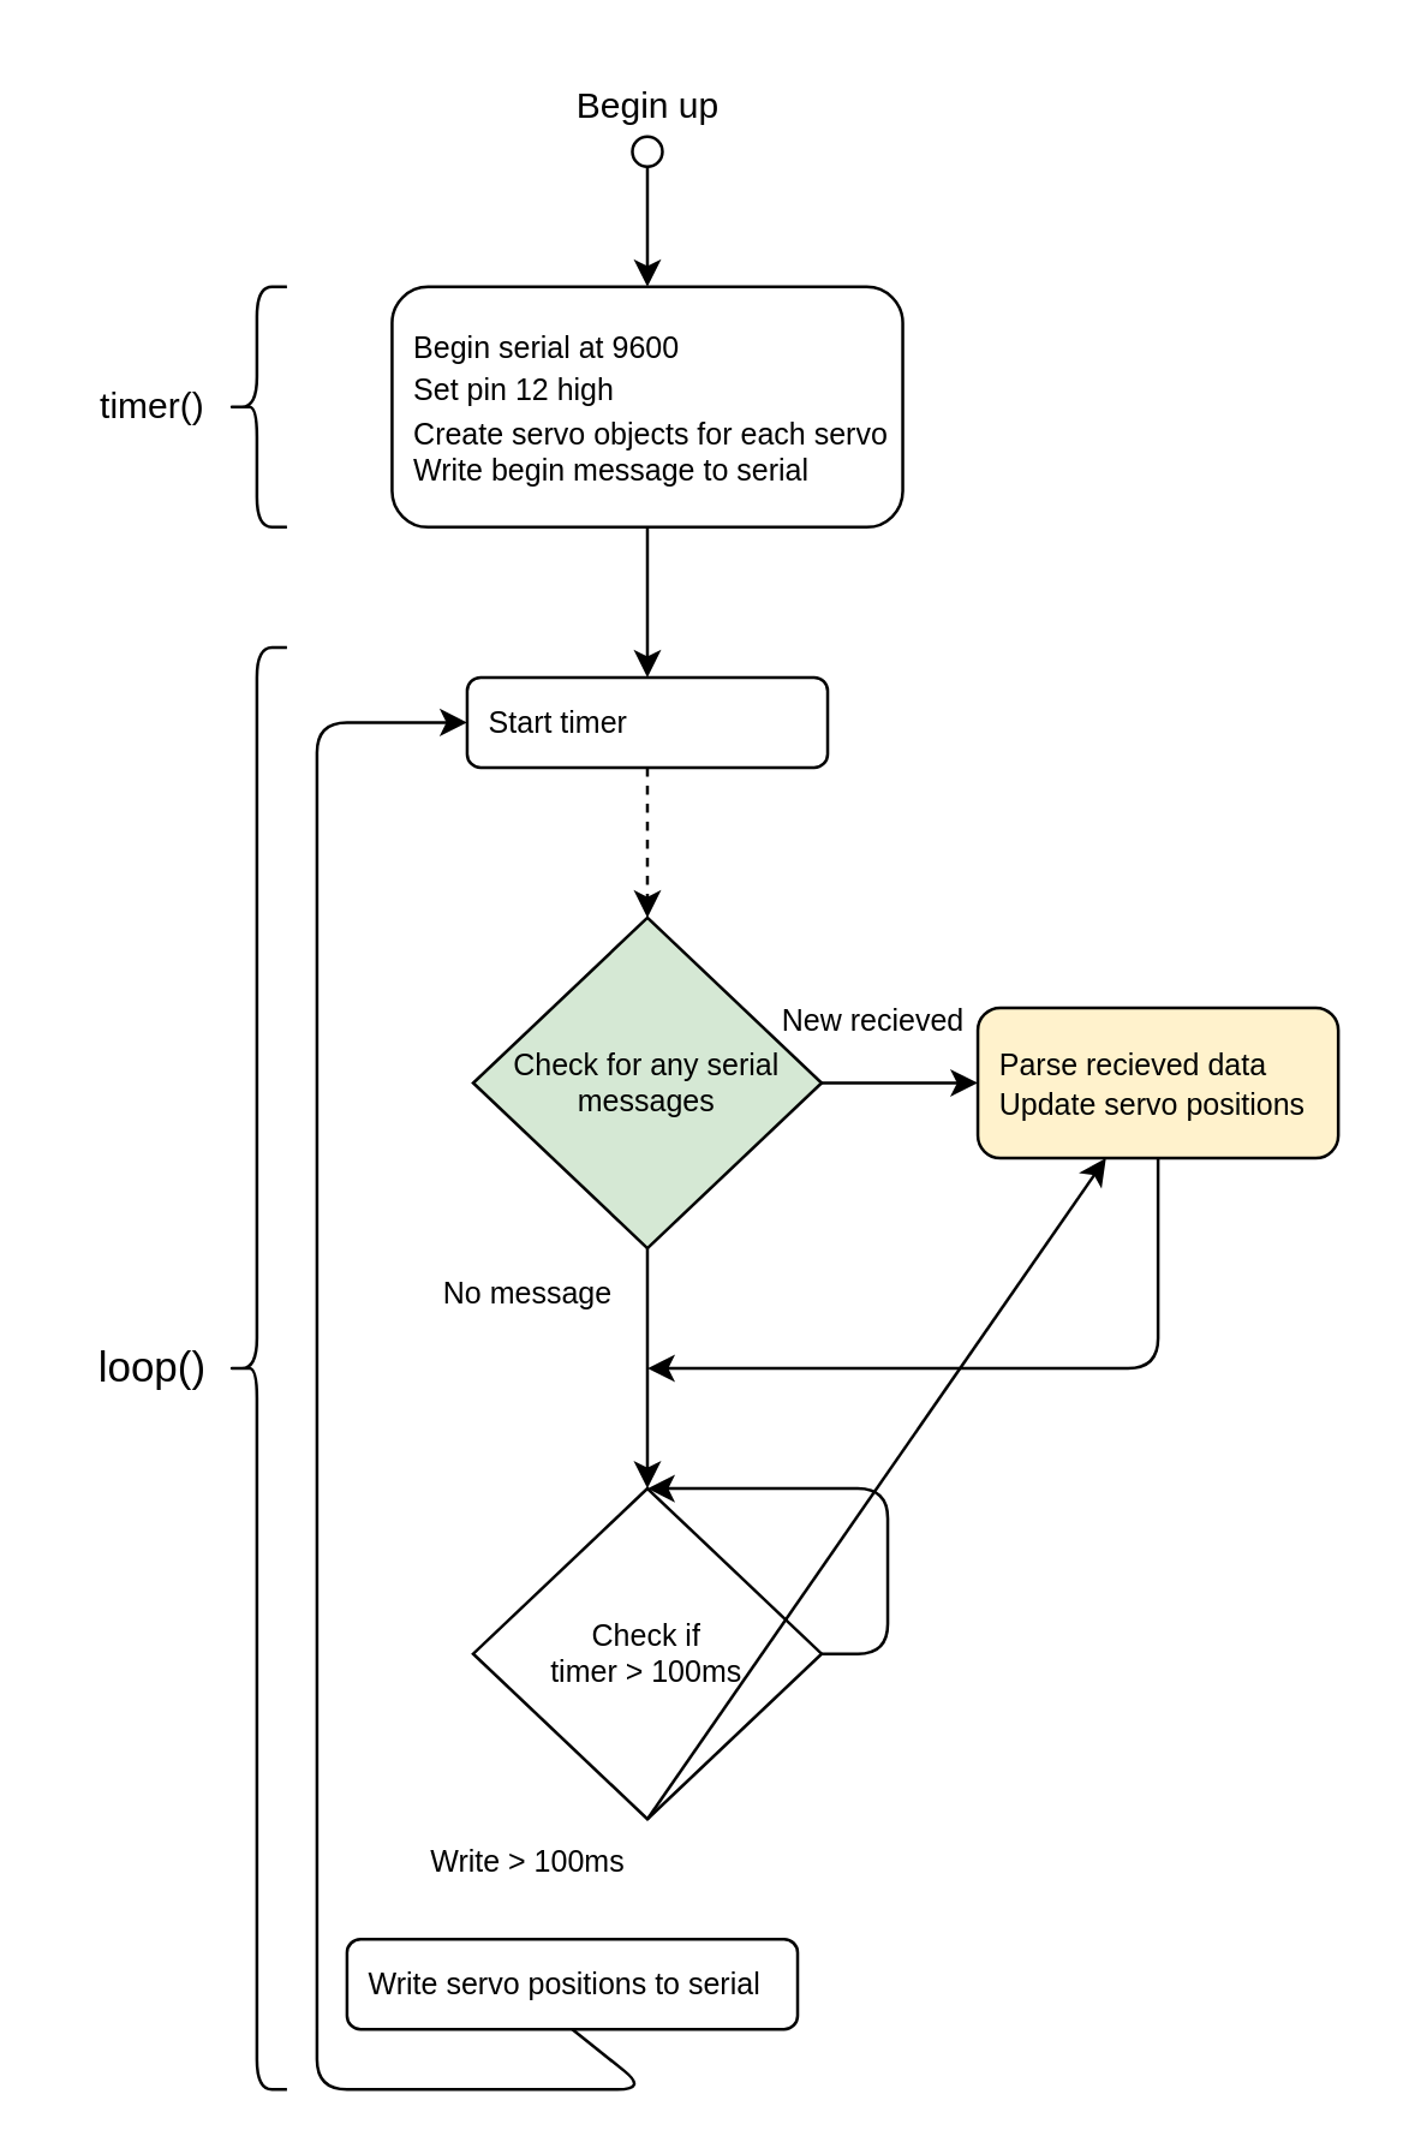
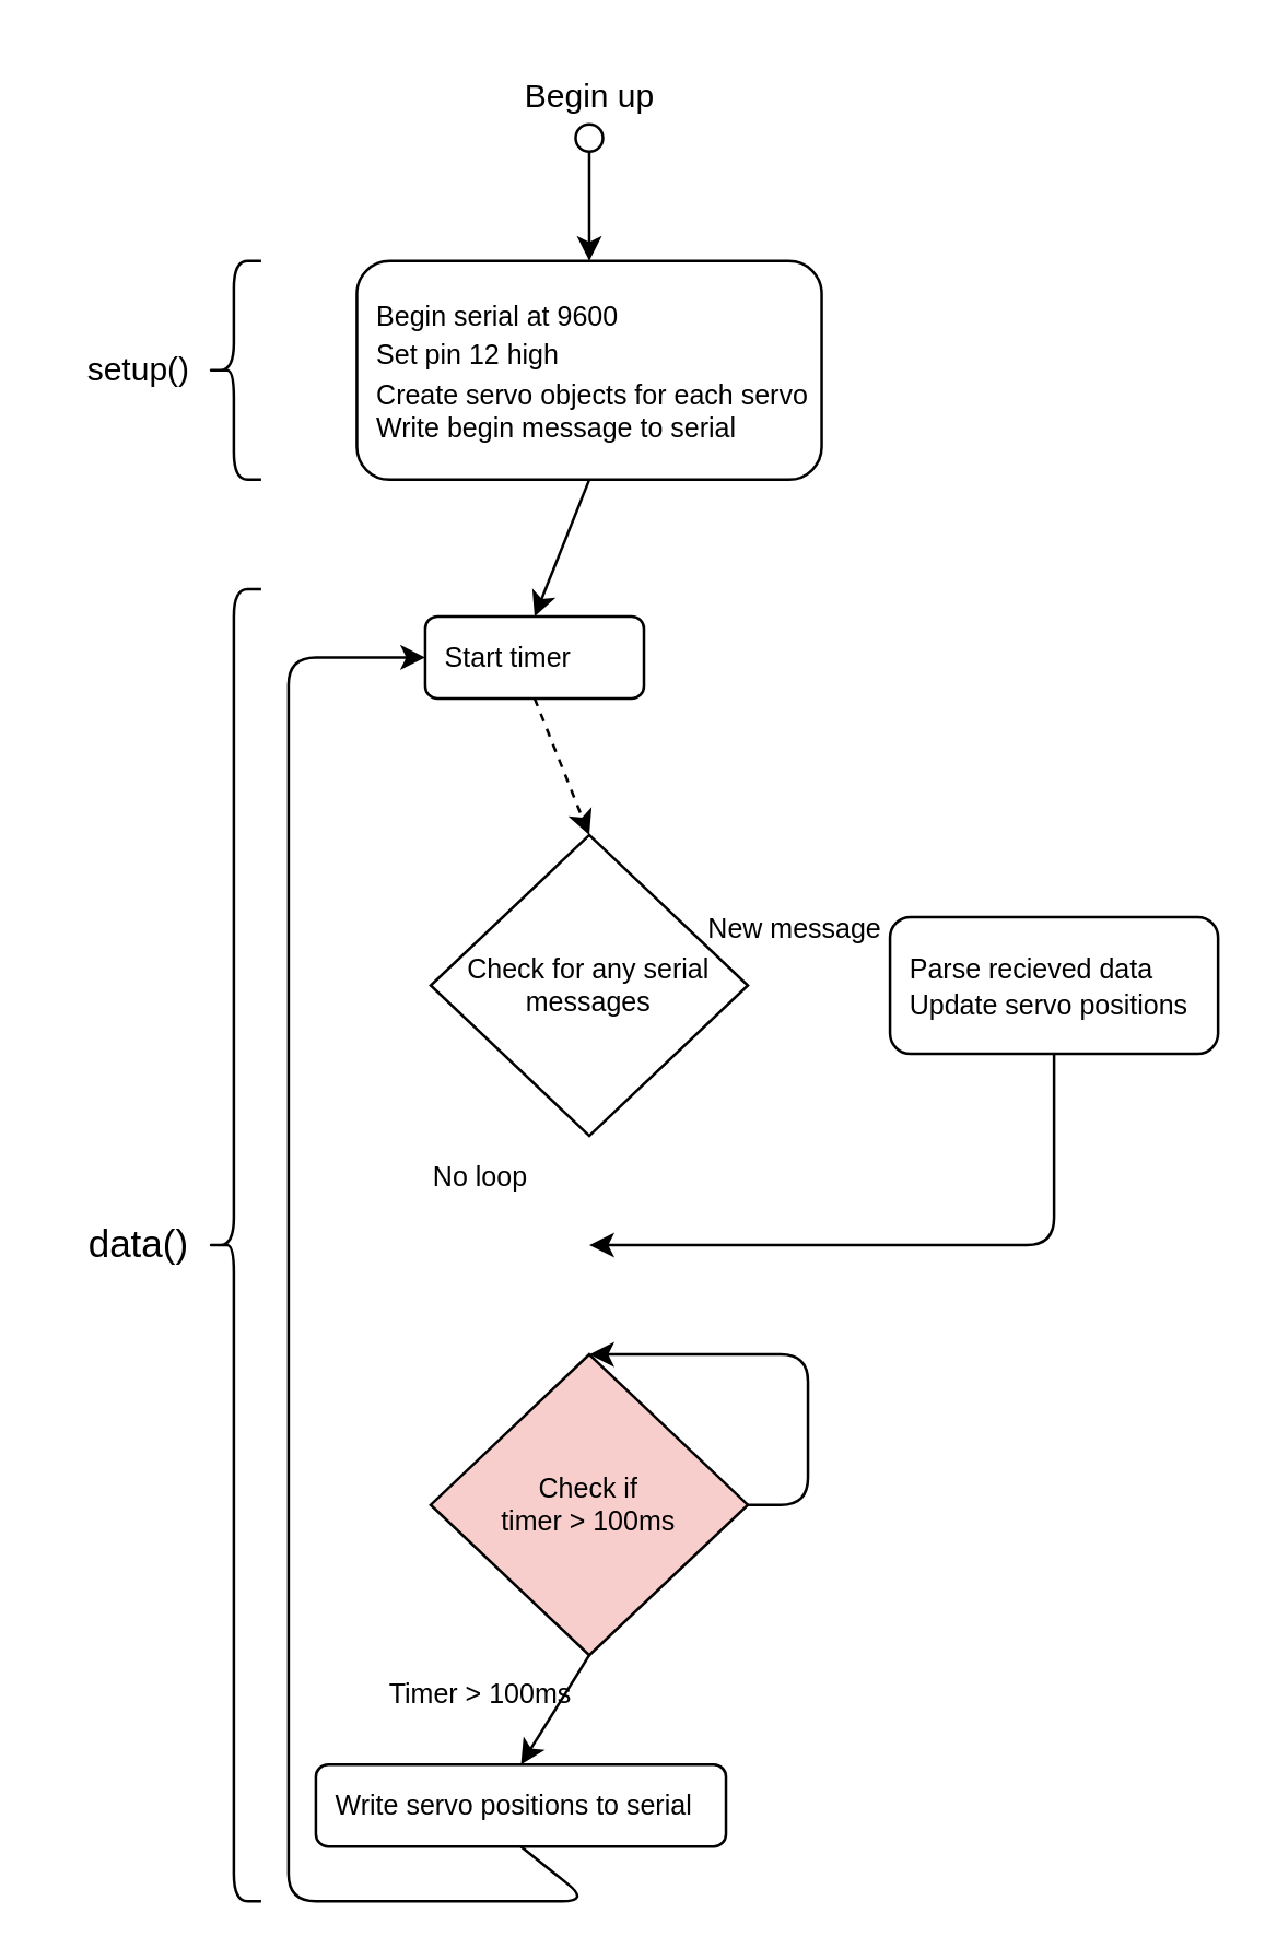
  <mxCell id="0" />
  <mxCell id="1" parent="0" />
  <mxCell id="2" value="&lt;span style=&quot;background-color: initial; font-size: 10px;&quot;&gt;&amp;nbsp; Begin serial at 9600&lt;/span&gt;&lt;br&gt;&lt;span style=&quot;background-color: initial; font-size: 10px;&quot;&gt;&amp;nbsp; Set pin 12 high&lt;/span&gt;&lt;br&gt;&lt;span style=&quot;background-color: initial; font-size: 10px;&quot;&gt;&amp;nbsp; Create servo objects for each servo&lt;/span&gt;&lt;br&gt;&lt;div style=&quot;font-size: 10px; line-height: 120%;&quot;&gt;&lt;span style=&quot;background-color: initial;&quot;&gt;&lt;div style=&quot;&quot;&gt;&lt;span style=&quot;background-color: initial;&quot;&gt;&amp;nbsp; Write begin message to serial&lt;/span&gt;&lt;/div&gt;&lt;/span&gt;&lt;/div&gt;" style="rounded=1;whiteSpace=wrap;html=1;align=left;" vertex="1" parent="1"><mxGeometry x="130" y="95" width="170" height="80" as="geometry" /></mxCell>
  <mxCell id="3" value="" style="endArrow=classic;html=1;entryX=0.5;entryY=0;entryDx=0;entryDy=0;startArrow=none;" edge="1" parent="1" source="5" target="2"><mxGeometry width="50" height="50" relative="1" as="geometry"><mxPoint x="195" y="55" as="sourcePoint" /><mxPoint x="175" y="15" as="targetPoint" /></mxGeometry></mxCell>
  <mxCell id="4" value="" style="endArrow=none;html=1;entryX=0.5;entryY=0;entryDx=0;entryDy=0;" edge="1" parent="1" target="5"><mxGeometry width="50" height="50" relative="1" as="geometry"><mxPoint x="215" y="55" as="sourcePoint" /><mxPoint x="215" y="95" as="targetPoint" /></mxGeometry></mxCell>
  <mxCell id="5" value="" style="ellipse;whiteSpace=wrap;html=1;aspect=fixed;" vertex="1" parent="1"><mxGeometry x="210" y="45" width="10" height="10" as="geometry" /></mxCell>
  <mxCell id="6" value="Begin up" style="text;html=1;align=center;verticalAlign=middle;resizable=0;points=[];autosize=1;strokeColor=none;fillColor=none;" vertex="1" parent="1"><mxGeometry x="180" y="20" width="70" height="30" as="geometry" /></mxCell>
- <mxCell id="7" value="timer()" style="text;html=1;align=center;verticalAlign=middle;resizable=0;points=[];autosize=1;strokeColor=none;fillColor=none;" vertex="1" parent="1"><mxGeometry x="20" y="120" width="60" height="30" as="geometry" /></mxCell>
- <mxCell id="8" value="&lt;div style=&quot;&quot;&gt;&lt;span style=&quot;font-size: 10px; background-color: initial;&quot;&gt;&amp;nbsp; Start timer&lt;/span&gt;&lt;/div&gt;" style="rounded=1;whiteSpace=wrap;html=1;align=left;" vertex="1" parent="1"><mxGeometry x="155" y="225" width="120" height="30" as="geometry" /></mxCell>
- <mxCell id="9" value="&lt;font style=&quot;font-size: 14px;&quot;&gt;loop()&lt;/font&gt;" style="text;html=1;align=center;verticalAlign=middle;resizable=0;points=[];autosize=1;strokeColor=none;fillColor=none;fontSize=10;" vertex="1" parent="1"><mxGeometry x="20" y="440" width="60" height="30" as="geometry" /></mxCell>
- <mxCell id="10" value="&lt;div style=&quot;&quot;&gt;&lt;span style=&quot;font-size: 10px; background-color: initial;&quot;&gt;&amp;nbsp; Parse recieved data&lt;/span&gt;&lt;/div&gt;&lt;font style=&quot;font-size: 10px;&quot;&gt;&lt;div style=&quot;&quot;&gt;&lt;span style=&quot;background-color: initial;&quot;&gt;&amp;nbsp; Update servo positions&lt;/span&gt;&lt;/div&gt;&lt;/font&gt;" style="rounded=1;whiteSpace=wrap;html=1;align=left;fillColor=#fff2cc;" vertex="1" parent="1"><mxGeometry x="325" y="335" width="120" height="50" as="geometry" /></mxCell>
- <mxCell id="11" value="Check for any serial messages" style="rhombus;whiteSpace=wrap;html=1;fontSize=10;fillColor=#d5e8d4;" vertex="1" parent="1"><mxGeometry x="157" y="305" width="116" height="110" as="geometry" /></mxCell>
+ <mxCell id="7" value="setup()" style="text;html=1;align=center;verticalAlign=middle;resizable=0;points=[];autosize=1;strokeColor=none;fillColor=none;" vertex="1" parent="1"><mxGeometry x="20" y="120" width="60" height="30" as="geometry" /></mxCell>
+ <mxCell id="8" value="&lt;div style=&quot;&quot;&gt;&lt;span style=&quot;font-size: 10px; background-color: initial;&quot;&gt;&amp;nbsp; Start timer&lt;/span&gt;&lt;/div&gt;" style="rounded=1;whiteSpace=wrap;html=1;align=left;" vertex="1" parent="1"><mxGeometry x="155" y="225" width="80" height="30" as="geometry" /></mxCell>
+ <mxCell id="9" value="&lt;font style=&quot;font-size: 14px;&quot;&gt;data()&lt;/font&gt;" style="text;html=1;align=center;verticalAlign=middle;resizable=0;points=[];autosize=1;strokeColor=none;fillColor=none;fontSize=10;" vertex="1" parent="1"><mxGeometry x="20" y="440" width="60" height="30" as="geometry" /></mxCell>
+ <mxCell id="10" value="&lt;div style=&quot;&quot;&gt;&lt;span style=&quot;font-size: 10px; background-color: initial;&quot;&gt;&amp;nbsp; Parse recieved data&lt;/span&gt;&lt;/div&gt;&lt;font style=&quot;font-size: 10px;&quot;&gt;&lt;div style=&quot;&quot;&gt;&lt;span style=&quot;background-color: initial;&quot;&gt;&amp;nbsp; Update servo positions&lt;/span&gt;&lt;/div&gt;&lt;/font&gt;" style="rounded=1;whiteSpace=wrap;html=1;align=left;" vertex="1" parent="1"><mxGeometry x="325" y="335" width="120" height="50" as="geometry" /></mxCell>
+ <mxCell id="11" value="Check for any serial messages" style="rhombus;whiteSpace=wrap;html=1;fontSize=10;" vertex="1" parent="1"><mxGeometry x="157" y="305" width="116" height="110" as="geometry" /></mxCell>
  <mxCell id="12" value="" style="endArrow=classic;html=1;fontSize=10;exitX=0.5;exitY=1;exitDx=0;exitDy=0;entryX=0.5;entryY=0;entryDx=0;entryDy=0;dashed=1;" edge="1" parent="1" source="8" target="11"><mxGeometry width="50" height="50" relative="1" as="geometry"><mxPoint x="325" y="395" as="sourcePoint" /><mxPoint x="375" y="345" as="targetPoint" /></mxGeometry></mxCell>
- <mxCell id="13" value="" style="endArrow=classic;html=1;fontSize=10;exitX=1;exitY=0.5;exitDx=0;exitDy=0;entryX=0;entryY=0.5;entryDx=0;entryDy=0;" edge="1" parent="1" source="11" target="10"><mxGeometry width="50" height="50" relative="1" as="geometry"><mxPoint x="325" y="395" as="sourcePoint" /><mxPoint x="375" y="345" as="targetPoint" /></mxGeometry></mxCell>
- <mxCell id="14" value="" style="endArrow=classic;html=1;fontSize=10;exitX=0.5;exitY=1;exitDx=0;exitDy=0;entryX=0.5;entryY=0;entryDx=0;entryDy=0;" edge="1" parent="1" source="11" target="17"><mxGeometry width="50" height="50" relative="1" as="geometry"><mxPoint x="225" y="285" as="sourcePoint" /><mxPoint x="215" y="455" as="targetPoint" /></mxGeometry></mxCell>
- <mxCell id="15" value="New recieved" style="text;html=1;align=center;verticalAlign=middle;resizable=0;points=[];autosize=1;strokeColor=none;fillColor=none;fontSize=10;" vertex="1" parent="1"><mxGeometry x="245" y="324" width="90" height="30" as="geometry" /></mxCell>
- <mxCell id="16" value="No message" style="text;html=1;align=center;verticalAlign=middle;resizable=0;points=[];autosize=1;strokeColor=none;fillColor=none;fontSize=10;" vertex="1" parent="1"><mxGeometry x="135" y="415" width="80" height="30" as="geometry" /></mxCell>
- <mxCell id="17" value="Check if &lt;br&gt;timer &amp;gt; 100ms" style="rhombus;whiteSpace=wrap;html=1;fontSize=10;" vertex="1" parent="1"><mxGeometry x="157" y="495" width="116" height="110" as="geometry" /></mxCell>
+ <mxCell id="15" value="New message" style="text;html=1;align=center;verticalAlign=middle;resizable=0;points=[];autosize=1;strokeColor=none;fillColor=none;fontSize=10;" vertex="1" parent="1"><mxGeometry x="245" y="324" width="90" height="30" as="geometry" /></mxCell>
+ <mxCell id="16" value="No loop" style="text;html=1;align=center;verticalAlign=middle;resizable=0;points=[];autosize=1;strokeColor=none;fillColor=none;fontSize=10;" vertex="1" parent="1"><mxGeometry x="135" y="415" width="80" height="30" as="geometry" /></mxCell>
+ <mxCell id="17" value="Check if &lt;br&gt;timer &amp;gt; 100ms" style="rhombus;whiteSpace=wrap;html=1;fontSize=10;fillColor=#f8cecc;" vertex="1" parent="1"><mxGeometry x="157" y="495" width="116" height="110" as="geometry" /></mxCell>
  <mxCell id="18" value="" style="endArrow=classic;html=1;fontSize=10;exitX=0.5;exitY=1;exitDx=0;exitDy=0;" edge="1" parent="1" source="10"><mxGeometry width="50" height="50" relative="1" as="geometry"><mxPoint x="285" y="405" as="sourcePoint" /><mxPoint x="215" y="455" as="targetPoint" /><Array as="points"><mxPoint x="385" y="455" /></Array></mxGeometry></mxCell>
  <mxCell id="19" value="" style="endArrow=classic;html=1;fontSize=10;exitX=0.5;exitY=1;exitDx=0;exitDy=0;entryX=0.5;entryY=0;entryDx=0;entryDy=0;" edge="1" parent="1" source="2" target="8"><mxGeometry width="50" height="50" relative="1" as="geometry"><mxPoint x="295" y="245" as="sourcePoint" /><mxPoint x="345" y="195" as="targetPoint" /></mxGeometry></mxCell>
  <mxCell id="20" value="" style="shape=curlyBracket;whiteSpace=wrap;html=1;rounded=1;labelPosition=left;verticalLabelPosition=middle;align=right;verticalAlign=middle;fontSize=29;" vertex="1" parent="1"><mxGeometry x="75" y="95" width="20" height="80" as="geometry" /></mxCell>
  <mxCell id="21" value="&lt;div style=&quot;&quot;&gt;&lt;span style=&quot;font-size: 10px; background-color: initial;&quot;&gt;&amp;nbsp; Write servo positions to serial&lt;/span&gt;&lt;/div&gt;" style="rounded=1;whiteSpace=wrap;html=1;align=left;" vertex="1" parent="1"><mxGeometry x="115" y="645" width="150" height="30" as="geometry" /></mxCell>
- <mxCell id="22" value="" style="endArrow=classic;html=1;fontSize=10;exitX=0.5;exitY=1;exitDx=0;exitDy=0;" edge="1" parent="1" source="17" target="10"><mxGeometry width="50" height="50" relative="1" as="geometry"><mxPoint x="225" y="425" as="sourcePoint" /><mxPoint x="225" y="505" as="targetPoint" /></mxGeometry></mxCell>
- <mxCell id="23" value="&lt;font style=&quot;font-size: 10px;&quot;&gt;Write &amp;gt; 100ms&lt;/font&gt;" style="text;html=1;align=center;verticalAlign=middle;resizable=0;points=[];autosize=1;strokeColor=none;fillColor=none;fontSize=29;" vertex="1" parent="1"><mxGeometry x="130" y="588" width="90" height="50" as="geometry" /></mxCell>
+ <mxCell id="22" value="" style="endArrow=classic;html=1;fontSize=10;exitX=0.5;exitY=1;exitDx=0;exitDy=0;entryX=0.5;entryY=0;entryDx=0;entryDy=0;" edge="1" parent="1" source="17" target="21"><mxGeometry width="50" height="50" relative="1" as="geometry"><mxPoint x="225" y="425" as="sourcePoint" /><mxPoint x="225" y="505" as="targetPoint" /></mxGeometry></mxCell>
+ <mxCell id="23" value="&lt;font style=&quot;font-size: 10px;&quot;&gt;Timer &amp;gt; 100ms&lt;/font&gt;" style="text;html=1;align=center;verticalAlign=middle;resizable=0;points=[];autosize=1;strokeColor=none;fillColor=none;fontSize=29;" vertex="1" parent="1"><mxGeometry x="130" y="588" width="90" height="50" as="geometry" /></mxCell>
  <mxCell id="24" value="" style="endArrow=classic;html=1;fontSize=10;exitX=1;exitY=0.5;exitDx=0;exitDy=0;entryX=0.5;entryY=0;entryDx=0;entryDy=0;" edge="1" parent="1" source="17" target="17"><mxGeometry width="50" height="50" relative="1" as="geometry"><mxPoint x="205" y="535" as="sourcePoint" /><mxPoint x="255" y="485" as="targetPoint" /><Array as="points"><mxPoint x="295" y="550" /><mxPoint x="295" y="495" /><mxPoint x="273" y="495" /></Array></mxGeometry></mxCell>
  <mxCell id="25" value="" style="endArrow=classic;html=1;fontSize=10;exitX=0.5;exitY=1;exitDx=0;exitDy=0;entryX=0;entryY=0.5;entryDx=0;entryDy=0;" edge="1" parent="1" source="21" target="8"><mxGeometry width="50" height="50" relative="1" as="geometry"><mxPoint x="200" y="765" as="sourcePoint" /><mxPoint x="75" y="475" as="targetPoint" /><Array as="points"><mxPoint x="215" y="695" /><mxPoint x="145" y="695" /><mxPoint x="105" y="695" /><mxPoint x="105" y="240" /></Array></mxGeometry></mxCell>
  <mxCell id="26" value="" style="shape=curlyBracket;whiteSpace=wrap;html=1;rounded=1;labelPosition=left;verticalLabelPosition=middle;align=right;verticalAlign=middle;fontSize=10;" vertex="1" parent="1"><mxGeometry x="75" y="215" width="20" height="480" as="geometry" /></mxCell>
